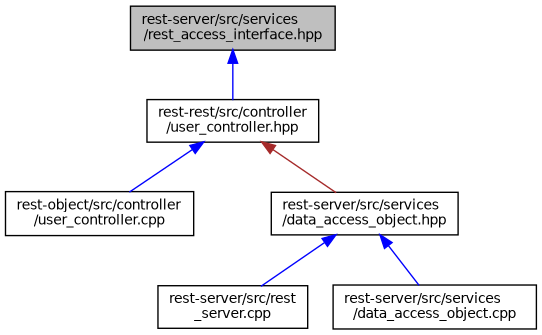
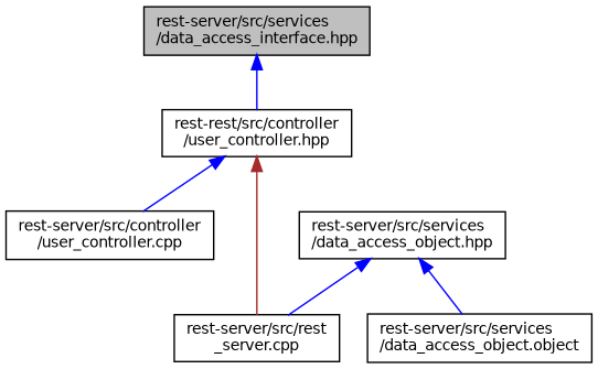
  digraph {
    node [color=black fillcolor=white fontname=Helvetica fontsize=10 shape=record style=filled]
    edge [color=blue dir=back fontname=Helvetica fontsize=10 labelfontname=Helvetica labelfontsize=10 style=solid]
-   n1 [fillcolor=grey75 fontcolor=black height=0.2 label="rest-server/src/services\l/rest_access_interface.hpp" width=0.4]
+   n1 [fillcolor=grey75 fontcolor=black height=0.2 label="rest-server/src/services\l/data_access_interface.hpp" width=0.4]
    n2 [height=0.2 label="rest-rest/src/controller\l/user_controller.hpp" width=0.4]
-   n3 [height=0.2 label="rest-object/src/controller\l/user_controller.cpp" width=0.4]
+   n3 [height=0.2 label="rest-server/src/controller\l/user_controller.cpp" width=0.4]
    n4 [height=0.2 label="rest-server/src/rest\l_server.cpp" width=0.4]
    n5 [height=0.2 label="rest-server/src/services\l/data_access_object.hpp" width=0.4]
-   n6 [height=0.2 label="rest-server/src/services\l/data_access_object.cpp" width=0.4]
+   n6 [height=0.2 label="rest-server/src/services\l/data_access_object.object" width=0.4]
    n1 -> n2
    n2 -> n3
-   n2 -> n5 [color=brown]
+   n2 -> n4 [color=brown]
    n5 -> n4
    n5 -> n6
  }
